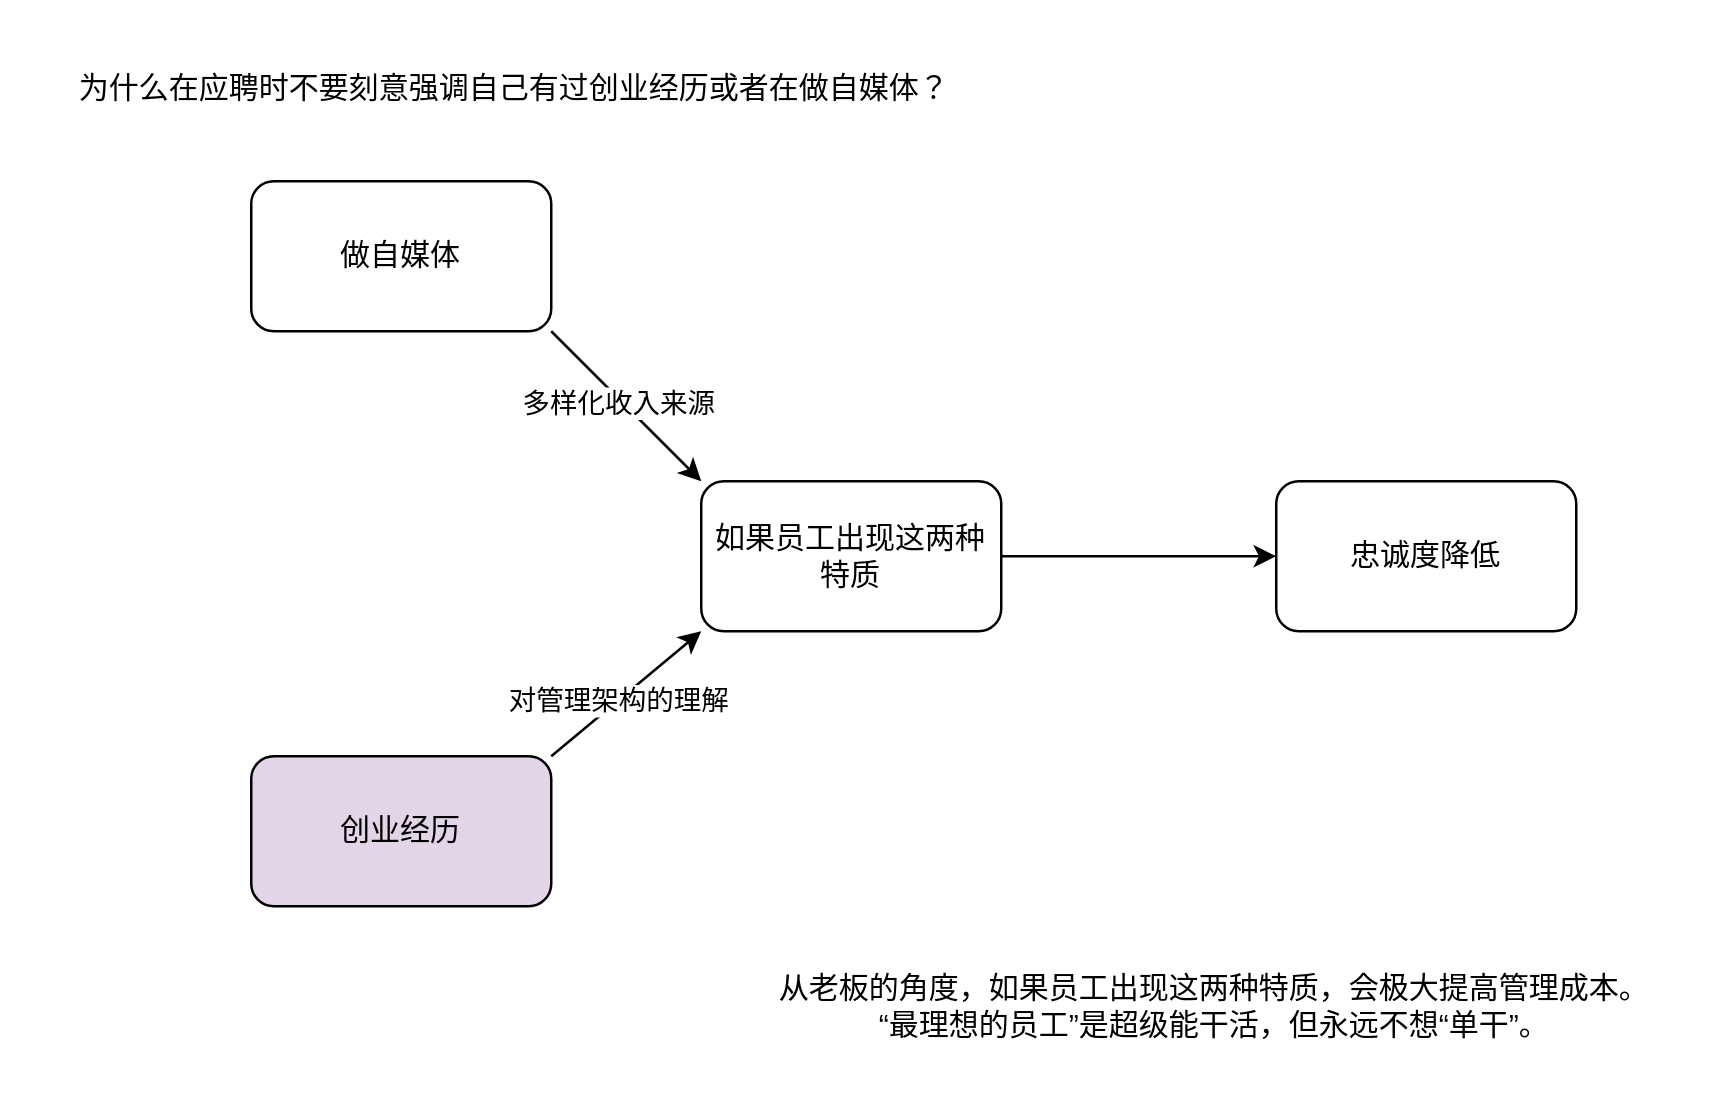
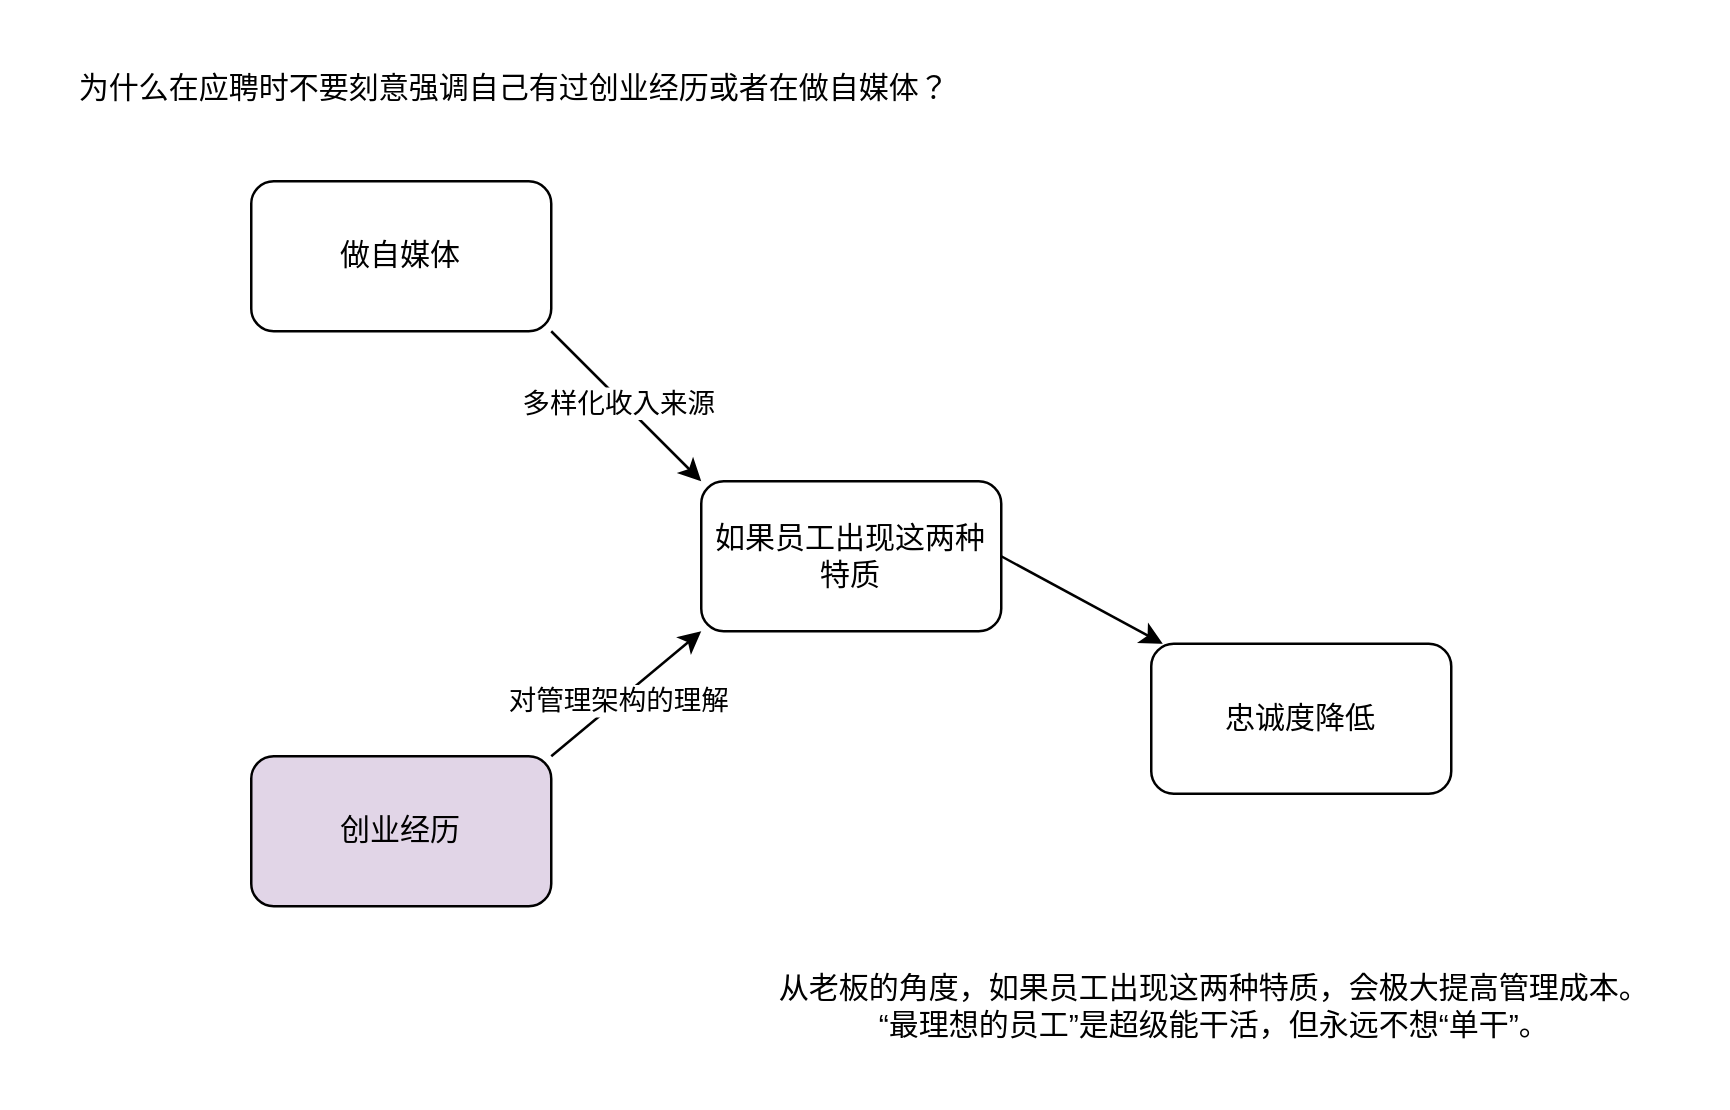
  <mxCell id="0" />
  <mxCell id="1" parent="0" />
  <mxCell id="2" value="做自媒体" style="rounded=1;whiteSpace=wrap;html=1;" vertex="1" parent="1"><mxGeometry x="100" y="72" width="120" height="60" as="geometry" /></mxCell>
  <mxCell id="3" value="创业经历" style="rounded=1;whiteSpace=wrap;html=1;fillColor=#e1d5e7;" vertex="1" parent="1"><mxGeometry x="100" y="302" width="120" height="60" as="geometry" /></mxCell>
- <mxCell id="4" value="忠诚度降低" style="rounded=1;whiteSpace=wrap;html=1;" vertex="1" parent="1"><mxGeometry x="510" y="192" width="120" height="60" as="geometry" /></mxCell>
+ <mxCell id="4" value="忠诚度降低" style="rounded=1;whiteSpace=wrap;html=1;" vertex="1" parent="1"><mxGeometry x="460" y="257" width="120" height="60" as="geometry" /></mxCell>
  <mxCell id="5" value="如果员工出现这两种特质" style="rounded=1;whiteSpace=wrap;html=1;" vertex="1" parent="1"><mxGeometry x="280" y="192" width="120" height="60" as="geometry" /></mxCell>
  <mxCell id="6" value="从老板的角度，如果员工出现这两种特质，会极大提高管理成本。&lt;div&gt;“最理想的员工”是超级能干活，但永远不想“单干”。&lt;/div&gt;" style="text;html=1;align=center;verticalAlign=middle;resizable=0;points=[];autosize=1;strokeColor=none;fillColor=none;" vertex="1" parent="1"><mxGeometry x="300" y="382" width="370" height="40" as="geometry" /></mxCell>
  <mxCell id="7" value="" style="endArrow=classic;html=1;rounded=0;exitX=1;exitY=0;exitDx=0;exitDy=0;entryX=0;entryY=1;entryDx=0;entryDy=0;" edge="1" parent="1" source="3" target="5"><mxGeometry width="50" height="50" relative="1" as="geometry"><mxPoint x="310" y="362" as="sourcePoint" /><mxPoint x="360" y="312" as="targetPoint" /></mxGeometry></mxCell>
  <mxCell id="8" value="对管理架构的理解" style="edgeLabel;html=1;align=center;verticalAlign=middle;resizable=0;points=[];" vertex="1" connectable="0" parent="7"><mxGeometry x="-0.115" relative="1" as="geometry"><mxPoint as="offset" /></mxGeometry></mxCell>
  <mxCell id="9" value="" style="endArrow=classic;html=1;rounded=0;exitX=1;exitY=1;exitDx=0;exitDy=0;entryX=0;entryY=0;entryDx=0;entryDy=0;" edge="1" parent="1" source="2" target="5"><mxGeometry width="50" height="50" relative="1" as="geometry"><mxPoint x="310" y="362" as="sourcePoint" /><mxPoint x="360" y="312" as="targetPoint" /></mxGeometry></mxCell>
  <mxCell id="10" value="多样化收入来源" style="edgeLabel;html=1;align=center;verticalAlign=middle;resizable=0;points=[];" vertex="1" connectable="0" parent="9"><mxGeometry x="-0.071" y="-2" relative="1" as="geometry"><mxPoint as="offset" /></mxGeometry></mxCell>
  <mxCell id="11" value="" style="endArrow=classic;html=1;rounded=0;exitX=1;exitY=0.5;exitDx=0;exitDy=0;" edge="1" parent="1" source="5" target="4"><mxGeometry width="50" height="50" relative="1" as="geometry"><mxPoint x="310" y="362" as="sourcePoint" /><mxPoint x="360" y="312" as="targetPoint" /></mxGeometry></mxCell>
  <mxCell id="12" value="为什么在应聘时不要刻意强调自己有过创业经历或者在做自媒体？" style="text;html=1;align=center;verticalAlign=middle;resizable=0;points=[];autosize=1;strokeColor=none;fillColor=none;" vertex="1" parent="1"><mxGeometry x="20" y="20" width="370" height="30" as="geometry" /></mxCell>
